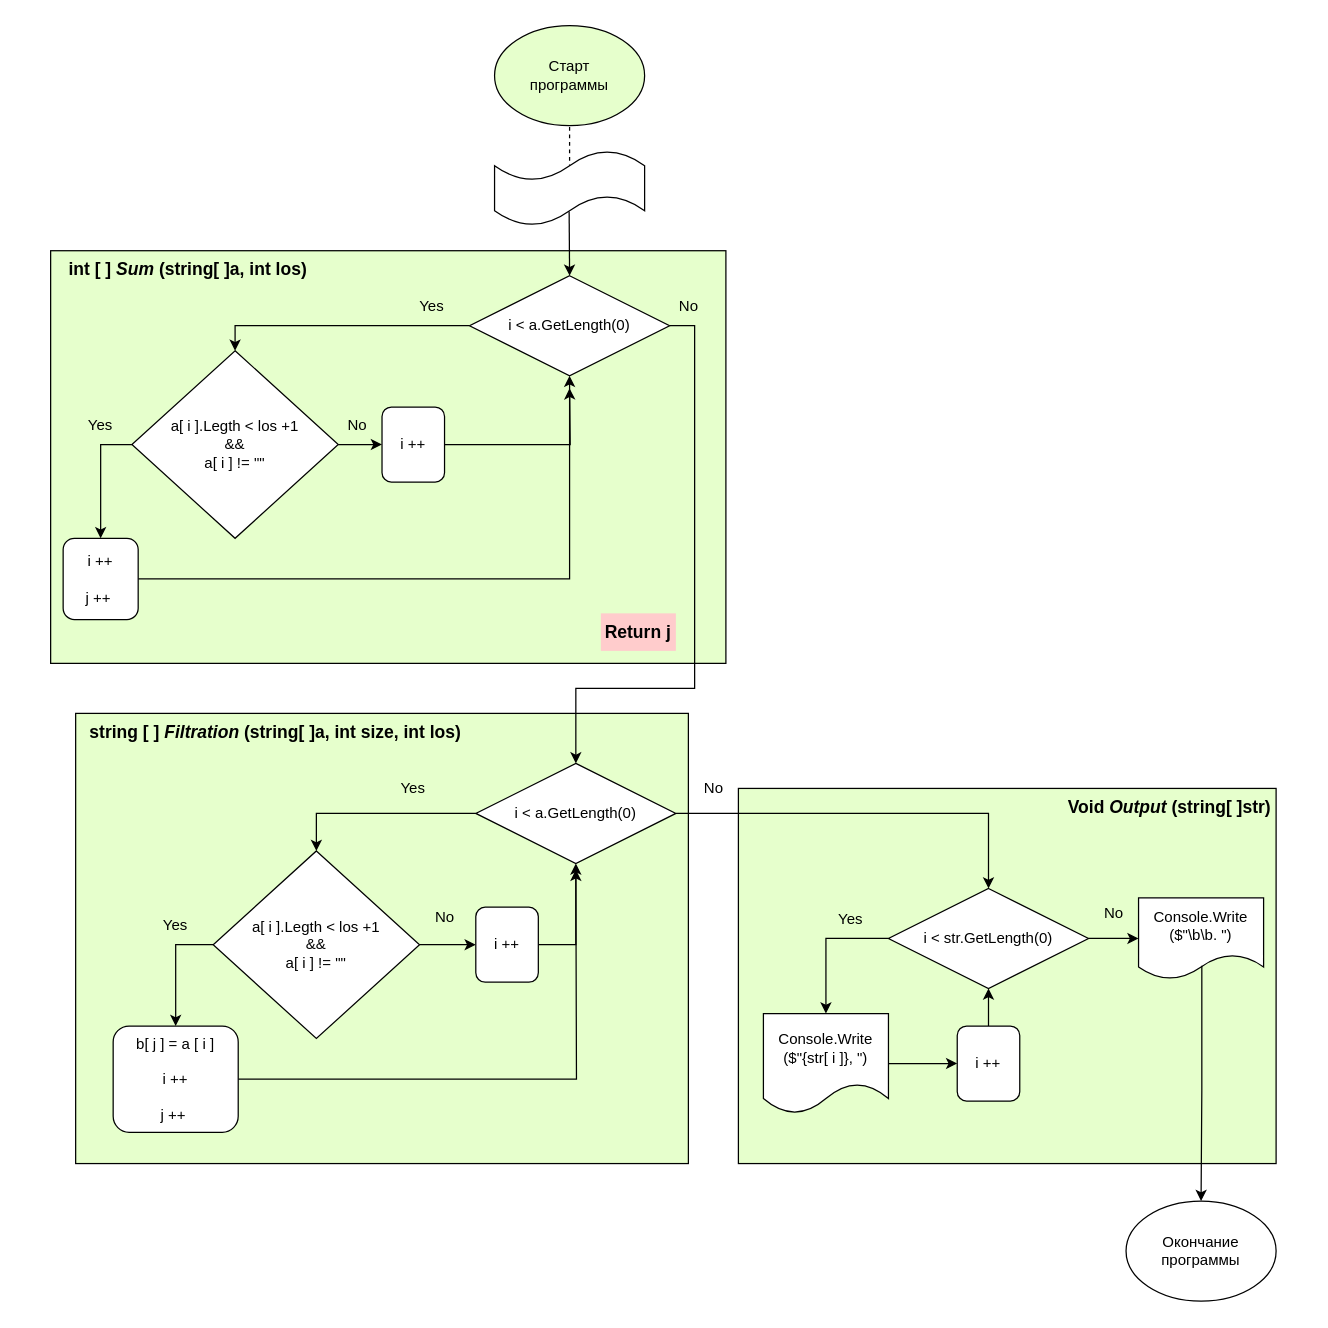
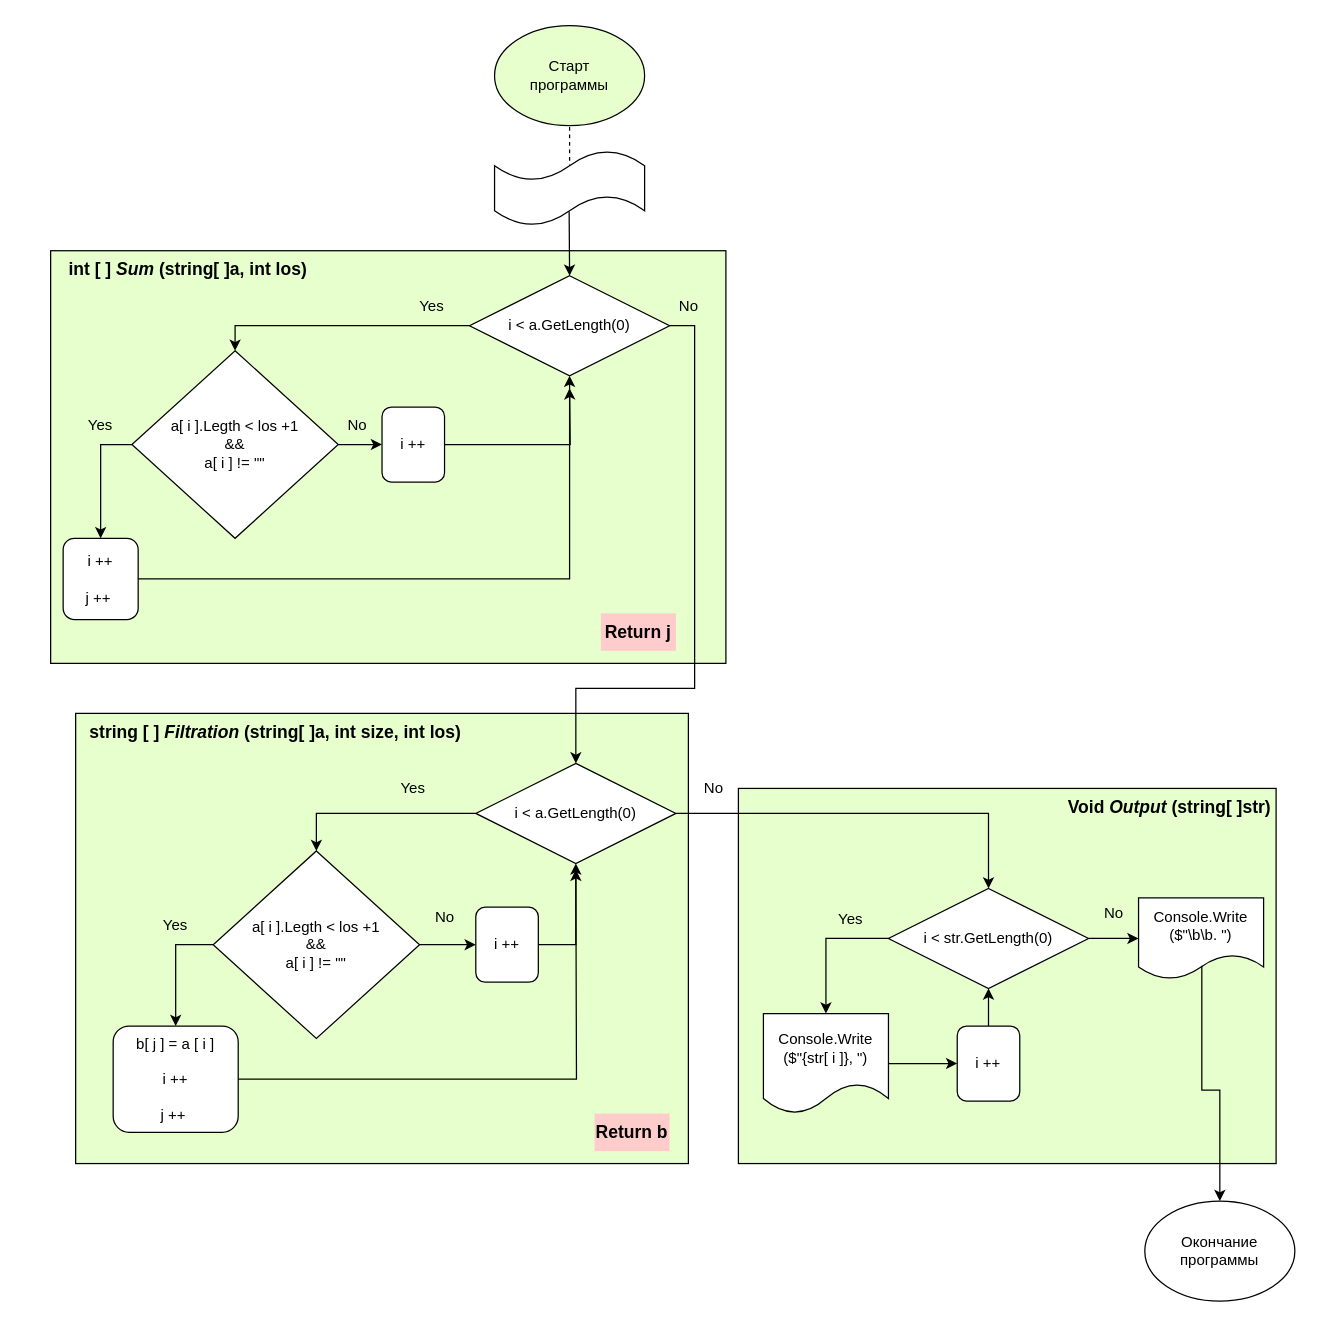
  <mxCell id="0" />
  <mxCell id="1" parent="0" />
  <mxCell id="2" value="" style="rounded=0;whiteSpace=wrap;html=1;fontSize=14;fillColor=#E6FFCC;" vertex="1" parent="1"><mxGeometry x="40" y="200" width="540" height="330" as="geometry" /></mxCell>
  <mxCell id="3" value="" style="rounded=0;whiteSpace=wrap;html=1;fontSize=14;fillColor=#E6FFCC;" vertex="1" parent="1"><mxGeometry x="590" y="630" width="430" height="300" as="geometry" /></mxCell>
  <mxCell id="4" value="" style="rounded=0;whiteSpace=wrap;html=1;fillColor=#E6FFCC;" vertex="1" parent="1"><mxGeometry x="60" y="570" width="490" height="360" as="geometry" /></mxCell>
  <mxCell id="5" value="Старт&lt;br&gt;программы" style="ellipse;whiteSpace=wrap;html=1;fillColor=#e6ffcc;" vertex="1" parent="1"><mxGeometry x="395" y="20" width="120" height="80" as="geometry" /></mxCell>
- <mxCell id="6" value="Окончание программы" style="ellipse;whiteSpace=wrap;html=1;" vertex="1" parent="1"><mxGeometry x="900" y="960" width="120" height="80" as="geometry" /></mxCell>
+ <mxCell id="6" value="Окончание программы" style="ellipse;whiteSpace=wrap;html=1;" vertex="1" parent="1"><mxGeometry x="915" y="960" width="120" height="80" as="geometry" /></mxCell>
  <mxCell id="7" value="Console.Write&lt;br&gt;($&quot;\b\b. &quot;)" style="shape=document;whiteSpace=wrap;html=1;boundedLbl=1;" vertex="1" parent="1"><mxGeometry x="910" y="717.5" width="100" height="65" as="geometry" /></mxCell>
  <mxCell id="8" style="edgeStyle=orthogonalEdgeStyle;rounded=0;orthogonalLoop=1;jettySize=auto;html=1;" edge="1" parent="1" source="9"><mxGeometry relative="1" as="geometry"><mxPoint x="460" y="695" as="targetPoint" /></mxGeometry></mxCell>
  <mxCell id="9" value="b[ j ] = a [ i ]&lt;br&gt;&lt;br&gt;i ++&lt;br&gt;&lt;br&gt;j ++&amp;nbsp;" style="rounded=1;whiteSpace=wrap;html=1;" vertex="1" parent="1"><mxGeometry x="90" y="820" width="100" height="85" as="geometry" /></mxCell>
  <mxCell id="10" style="edgeStyle=orthogonalEdgeStyle;rounded=0;orthogonalLoop=1;jettySize=auto;html=1;exitX=0;exitY=0.5;exitDx=0;exitDy=0;entryX=0.5;entryY=0;entryDx=0;entryDy=0;" edge="1" parent="1" source="12" target="9"><mxGeometry relative="1" as="geometry" /></mxCell>
  <mxCell id="11" style="edgeStyle=orthogonalEdgeStyle;rounded=0;orthogonalLoop=1;jettySize=auto;html=1;exitX=1;exitY=0.5;exitDx=0;exitDy=0;entryX=0;entryY=0.5;entryDx=0;entryDy=0;" edge="1" parent="1" source="12" target="25"><mxGeometry relative="1" as="geometry" /></mxCell>
  <mxCell id="12" value="a[ i ].Legth &amp;lt; los +1&lt;br&gt;&amp;amp;&amp;amp;&lt;br&gt;a[ i ] != &quot;&quot;" style="rhombus;whiteSpace=wrap;html=1;" vertex="1" parent="1"><mxGeometry x="170" y="680" width="165" height="150" as="geometry" /></mxCell>
  <mxCell id="13" style="edgeStyle=orthogonalEdgeStyle;rounded=0;orthogonalLoop=1;jettySize=auto;html=1;exitX=0;exitY=0.5;exitDx=0;exitDy=0;entryX=0.5;entryY=0;entryDx=0;entryDy=0;" edge="1" parent="1" source="15" target="12"><mxGeometry relative="1" as="geometry"><mxPoint x="320" y="740" as="targetPoint" /></mxGeometry></mxCell>
  <mxCell id="14" style="edgeStyle=orthogonalEdgeStyle;rounded=0;orthogonalLoop=1;jettySize=auto;html=1;exitX=1;exitY=0.5;exitDx=0;exitDy=0;entryX=0.5;entryY=0;entryDx=0;entryDy=0;" edge="1" parent="1" source="15" target="19"><mxGeometry relative="1" as="geometry" /></mxCell>
  <mxCell id="15" value="i &amp;lt; a.GetLength(0)" style="rhombus;whiteSpace=wrap;html=1;" vertex="1" parent="1"><mxGeometry x="380" y="610" width="160" height="80" as="geometry" /></mxCell>
  <mxCell id="16" value="Yes" style="text;html=1;strokeColor=none;fillColor=none;align=center;verticalAlign=middle;whiteSpace=wrap;rounded=0;" vertex="1" parent="1"><mxGeometry x="300" y="615" width="60" height="30" as="geometry" /></mxCell>
  <mxCell id="17" style="edgeStyle=orthogonalEdgeStyle;rounded=0;orthogonalLoop=1;jettySize=auto;html=1;exitX=1;exitY=0.5;exitDx=0;exitDy=0;entryX=0;entryY=0.5;entryDx=0;entryDy=0;" edge="1" parent="1" source="19" target="7"><mxGeometry relative="1" as="geometry"><mxPoint x="930" y="750" as="targetPoint" /></mxGeometry></mxCell>
  <mxCell id="18" style="edgeStyle=orthogonalEdgeStyle;rounded=0;orthogonalLoop=1;jettySize=auto;html=1;exitX=0;exitY=0.5;exitDx=0;exitDy=0;entryX=0.5;entryY=0;entryDx=0;entryDy=0;" edge="1" parent="1" source="19" target="29"><mxGeometry relative="1" as="geometry" /></mxCell>
  <mxCell id="19" value="i &amp;lt; str.GetLength(0)" style="rhombus;whiteSpace=wrap;html=1;" vertex="1" parent="1"><mxGeometry x="710" y="710" width="160" height="80" as="geometry" /></mxCell>
  <mxCell id="20" style="edgeStyle=orthogonalEdgeStyle;rounded=0;orthogonalLoop=1;jettySize=auto;html=1;exitX=0.506;exitY=0.837;exitDx=0;exitDy=0;entryX=0.5;entryY=0;entryDx=0;entryDy=0;exitPerimeter=0;" edge="1" parent="1" source="7" target="6"><mxGeometry relative="1" as="geometry"><mxPoint x="1005" y="780" as="sourcePoint" /></mxGeometry></mxCell>
  <mxCell id="21" value="Yes" style="text;html=1;strokeColor=none;fillColor=none;align=center;verticalAlign=middle;whiteSpace=wrap;rounded=0;" vertex="1" parent="1"><mxGeometry x="650" y="720" width="60" height="30" as="geometry" /></mxCell>
  <mxCell id="22" value="No" style="text;html=1;align=center;verticalAlign=middle;resizable=0;points=[];autosize=1;strokeColor=none;fillColor=none;" vertex="1" parent="1"><mxGeometry x="550" y="615" width="40" height="30" as="geometry" /></mxCell>
  <mxCell id="23" value="No" style="text;html=1;align=center;verticalAlign=middle;resizable=0;points=[];autosize=1;strokeColor=none;fillColor=none;" vertex="1" parent="1"><mxGeometry x="870" y="715" width="40" height="30" as="geometry" /></mxCell>
  <mxCell id="24" style="edgeStyle=orthogonalEdgeStyle;rounded=0;orthogonalLoop=1;jettySize=auto;html=1;exitX=1;exitY=0.5;exitDx=0;exitDy=0;entryX=0.5;entryY=1;entryDx=0;entryDy=0;" edge="1" parent="1" source="25" target="15"><mxGeometry relative="1" as="geometry" /></mxCell>
  <mxCell id="25" value="i ++" style="rounded=1;whiteSpace=wrap;html=1;" vertex="1" parent="1"><mxGeometry x="380" y="725" width="50" height="60" as="geometry" /></mxCell>
  <mxCell id="26" value="No" style="text;html=1;align=center;verticalAlign=middle;resizable=0;points=[];autosize=1;strokeColor=none;fillColor=none;" vertex="1" parent="1"><mxGeometry x="335" y="717.5" width="40" height="30" as="geometry" /></mxCell>
  <mxCell id="27" value="Yes" style="text;html=1;strokeColor=none;fillColor=none;align=center;verticalAlign=middle;whiteSpace=wrap;rounded=0;" vertex="1" parent="1"><mxGeometry x="110" y="725" width="60" height="30" as="geometry" /></mxCell>
  <mxCell id="28" style="edgeStyle=orthogonalEdgeStyle;rounded=0;orthogonalLoop=1;jettySize=auto;html=1;exitX=1;exitY=0.5;exitDx=0;exitDy=0;entryX=0;entryY=0.5;entryDx=0;entryDy=0;" edge="1" parent="1" source="29" target="31"><mxGeometry relative="1" as="geometry" /></mxCell>
  <mxCell id="29" value="Console.Write &lt;br&gt;($&quot;{str[ i ]}, &quot;)" style="shape=document;whiteSpace=wrap;html=1;boundedLbl=1;" vertex="1" parent="1"><mxGeometry x="610" y="810" width="100" height="80" as="geometry" /></mxCell>
  <mxCell id="30" style="edgeStyle=orthogonalEdgeStyle;rounded=0;orthogonalLoop=1;jettySize=auto;html=1;exitX=0.5;exitY=0;exitDx=0;exitDy=0;entryX=0.5;entryY=1;entryDx=0;entryDy=0;" edge="1" parent="1" source="31" target="19"><mxGeometry relative="1" as="geometry" /></mxCell>
  <mxCell id="31" value="i ++" style="rounded=1;whiteSpace=wrap;html=1;" vertex="1" parent="1"><mxGeometry x="765" y="820" width="50" height="60" as="geometry" /></mxCell>
  <mxCell id="32" value="" style="endArrow=none;dashed=1;html=1;rounded=0;entryX=0.5;entryY=1;entryDx=0;entryDy=0;" edge="1" parent="1" target="5"><mxGeometry width="50" height="50" relative="1" as="geometry"><mxPoint x="455" y="140" as="sourcePoint" /><mxPoint x="475" y="240" as="targetPoint" /></mxGeometry></mxCell>
  <mxCell id="33" value="&lt;font style=&quot;font-size: 14px;&quot;&gt;&lt;b style=&quot;&quot;&gt;string [ ] &lt;i style=&quot;&quot;&gt;Filtration &lt;/i&gt;(string[ ]a, int size, int los)&lt;/b&gt;&lt;/font&gt;" style="text;html=1;strokeColor=none;fillColor=none;align=center;verticalAlign=middle;whiteSpace=wrap;rounded=0;" vertex="1" parent="1"><mxGeometry x="60" y="570" width="320" height="30" as="geometry" /></mxCell>
  <mxCell id="34" value="&lt;b style=&quot;border-color: var(--border-color);&quot;&gt;Void&amp;nbsp;&lt;i style=&quot;border-color: var(--border-color);&quot;&gt;Output&amp;nbsp;&lt;/i&gt;(string[ ]str)&lt;/b&gt;" style="text;html=1;strokeColor=none;fillColor=none;align=center;verticalAlign=middle;whiteSpace=wrap;rounded=0;fontSize=14;" vertex="1" parent="1"><mxGeometry x="830" y="630" width="210" height="30" as="geometry" /></mxCell>
  <mxCell id="35" style="edgeStyle=orthogonalEdgeStyle;rounded=0;orthogonalLoop=1;jettySize=auto;html=1;exitX=1;exitY=0.5;exitDx=0;exitDy=0;entryX=0.5;entryY=0;entryDx=0;entryDy=0;fontSize=14;" edge="1" parent="1" source="37" target="15"><mxGeometry relative="1" as="geometry"><Array as="points"><mxPoint x="555" y="260" /><mxPoint x="555" y="550" /><mxPoint x="460" y="550" /></Array></mxGeometry></mxCell>
  <mxCell id="36" style="edgeStyle=orthogonalEdgeStyle;rounded=0;orthogonalLoop=1;jettySize=auto;html=1;exitX=0;exitY=0.5;exitDx=0;exitDy=0;entryX=0.5;entryY=0;entryDx=0;entryDy=0;fontSize=14;" edge="1" parent="1" source="37" target="40"><mxGeometry relative="1" as="geometry" /></mxCell>
  <mxCell id="37" value="i &amp;lt; a.GetLength(0)" style="rhombus;whiteSpace=wrap;html=1;" vertex="1" parent="1"><mxGeometry x="375" y="220" width="160" height="80" as="geometry" /></mxCell>
  <mxCell id="38" style="edgeStyle=orthogonalEdgeStyle;rounded=0;orthogonalLoop=1;jettySize=auto;html=1;exitX=0;exitY=0.5;exitDx=0;exitDy=0;entryX=0.5;entryY=0;entryDx=0;entryDy=0;fontSize=14;" edge="1" parent="1" source="40" target="42"><mxGeometry relative="1" as="geometry" /></mxCell>
  <mxCell id="39" style="edgeStyle=orthogonalEdgeStyle;rounded=0;orthogonalLoop=1;jettySize=auto;html=1;exitX=1;exitY=0.5;exitDx=0;exitDy=0;entryX=0;entryY=0.5;entryDx=0;entryDy=0;fontSize=14;" edge="1" parent="1" source="40" target="44"><mxGeometry relative="1" as="geometry" /></mxCell>
  <mxCell id="40" value="a[ i ].Legth &amp;lt; los +1&lt;br&gt;&amp;amp;&amp;amp;&lt;br&gt;a[ i ] != &quot;&quot;" style="rhombus;whiteSpace=wrap;html=1;" vertex="1" parent="1"><mxGeometry x="105" y="280" width="165" height="150" as="geometry" /></mxCell>
  <mxCell id="41" style="edgeStyle=orthogonalEdgeStyle;rounded=0;orthogonalLoop=1;jettySize=auto;html=1;exitX=1;exitY=0.5;exitDx=0;exitDy=0;fontSize=14;entryX=0.5;entryY=1;entryDx=0;entryDy=0;" edge="1" parent="1" source="42" target="37"><mxGeometry relative="1" as="geometry"><mxPoint x="460" y="340" as="targetPoint" /></mxGeometry></mxCell>
  <mxCell id="42" value="i ++&lt;br&gt;&lt;br&gt;j ++&amp;nbsp;" style="rounded=1;whiteSpace=wrap;html=1;" vertex="1" parent="1"><mxGeometry y="430" width="60" height="65" as="geometry" x="50" /></mxCell>
  <mxCell id="43" style="edgeStyle=orthogonalEdgeStyle;rounded=0;orthogonalLoop=1;jettySize=auto;html=1;exitX=1;exitY=0.5;exitDx=0;exitDy=0;fontSize=14;" edge="1" parent="1" source="44"><mxGeometry relative="1" as="geometry"><mxPoint x="455" y="310" as="targetPoint" /></mxGeometry></mxCell>
  <mxCell id="44" value="i ++" style="rounded=1;whiteSpace=wrap;html=1;" vertex="1" parent="1"><mxGeometry x="305" y="325" width="50" height="60" as="geometry" /></mxCell>
  <mxCell id="45" value="&lt;b style=&quot;border-color: var(--border-color);&quot;&gt;int [ ]&amp;nbsp;&lt;i style=&quot;border-color: var(--border-color);&quot;&gt;Sum&lt;span style=&quot;border-color: var(--border-color);&quot;&gt;&amp;nbsp;&lt;/span&gt;&lt;/i&gt;(string[ ]a, int los)&lt;/b&gt;" style="text;html=1;strokeColor=none;fillColor=none;align=center;verticalAlign=middle;whiteSpace=wrap;rounded=0;fontSize=14;" vertex="1" parent="1"><mxGeometry x="20" y="200" width="260" height="30" as="geometry" /></mxCell>
  <mxCell id="46" value="" style="endArrow=classic;html=1;rounded=0;fontSize=14;entryX=0.5;entryY=0;entryDx=0;entryDy=0;exitX=0.497;exitY=0.81;exitDx=0;exitDy=0;exitPerimeter=0;" edge="1" parent="1" source="51" target="37"><mxGeometry width="50" height="50" relative="1" as="geometry"><mxPoint x="455" y="180" as="sourcePoint" /><mxPoint x="610" y="180" as="targetPoint" /></mxGeometry></mxCell>
  <mxCell id="47" value="Yes" style="text;html=1;strokeColor=none;fillColor=none;align=center;verticalAlign=middle;whiteSpace=wrap;rounded=0;" vertex="1" parent="1"><mxGeometry x="315" y="230" width="60" height="30" as="geometry" /></mxCell>
  <mxCell id="48" value="Yes" style="text;html=1;strokeColor=none;fillColor=none;align=center;verticalAlign=middle;whiteSpace=wrap;rounded=0;" vertex="1" parent="1"><mxGeometry y="325" width="60" height="30" as="geometry" x="50" /></mxCell>
  <mxCell id="49" value="No" style="text;html=1;align=center;verticalAlign=middle;resizable=0;points=[];autosize=1;strokeColor=none;fillColor=none;" vertex="1" parent="1"><mxGeometry x="265" y="325" width="40" height="30" as="geometry" /></mxCell>
  <mxCell id="50" value="No" style="text;html=1;align=center;verticalAlign=middle;resizable=0;points=[];autosize=1;strokeColor=none;fillColor=none;" vertex="1" parent="1"><mxGeometry x="530" y="230" width="40" height="30" as="geometry" /></mxCell>
  <mxCell id="51" value="" style="shape=tape;whiteSpace=wrap;html=1;fontSize=14;fillColor=#FFFFFF;" vertex="1" parent="1"><mxGeometry x="395" y="120" width="120" height="60" as="geometry" /></mxCell>
+ <mxCell id="52" value="&lt;b&gt;Return b&lt;/b&gt;" style="text;html=1;strokeColor=none;fillColor=#FFCCCC;align=center;verticalAlign=middle;whiteSpace=wrap;rounded=0;fontSize=14;" vertex="1" parent="1"><mxGeometry x="475" y="890" width="60" height="30" as="geometry" /></mxCell>
  <mxCell id="53" value="&lt;b&gt;Return j&lt;/b&gt;" style="text;html=1;strokeColor=none;fillColor=#FFCCCC;align=center;verticalAlign=middle;whiteSpace=wrap;rounded=0;fontSize=14;" vertex="1" parent="1"><mxGeometry x="480" y="490" width="60" height="30" as="geometry" /></mxCell>
